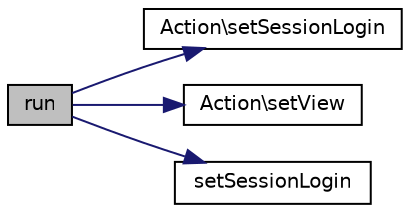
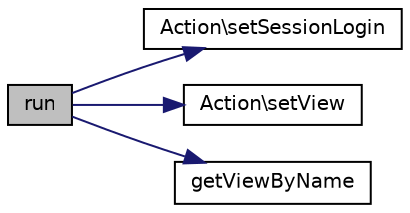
  digraph {
    rankdir=LR
    node [color=black fillcolor=white fontname=Helvetica fontsize=10 shape=record style=filled]
    edge [color=midnightblue fontname=Helvetica fontsize=10 labelfontname=Helvetica labelfontsize=10 style=solid]
    n1 [fillcolor=grey75 fontcolor=black height=0.2 label=run width=0.4]
    n2 [height=0.2 label="Action\\setSessionLogin" width=0.4]
    n3 [height=0.2 label="Action\\setView" width=0.4]
-   n4 [height=0.2 label=setSessionLogin width=0.4]
+   n4 [height=0.2 label=getViewByName width=0.4]
    n1 -> n2
    n1 -> n3
    n1 -> n4
  }
